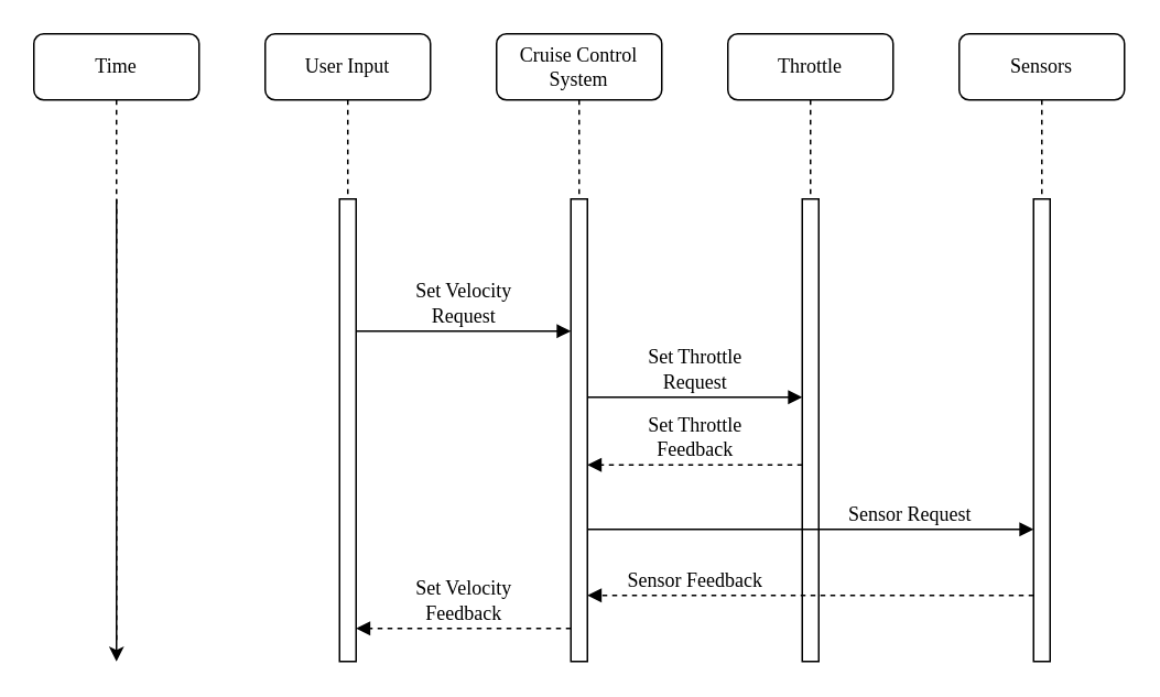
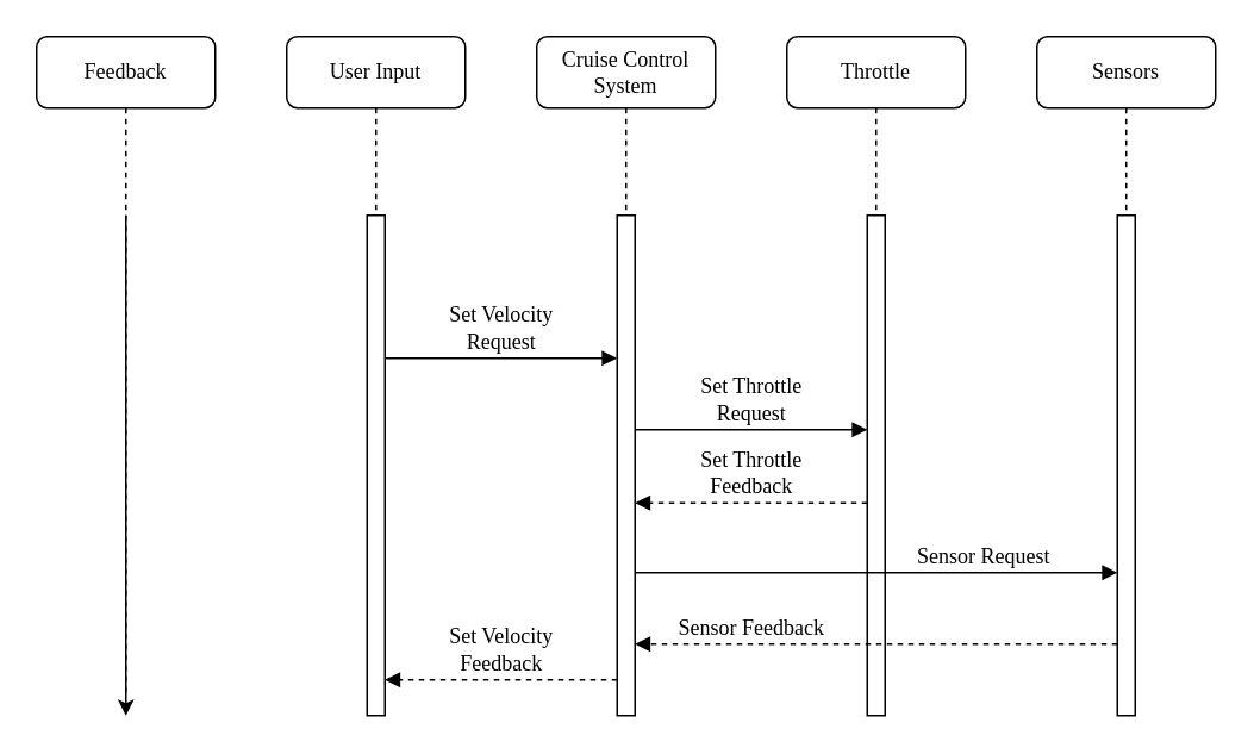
  <mxCell id="0" />
  <mxCell id="1" parent="0" />
  <mxCell id="2" value="Cruise Control&lt;br&gt;System" style="shape=umlLifeline;perimeter=lifelinePerimeter;whiteSpace=wrap;html=1;container=1;collapsible=0;recursiveResize=0;outlineConnect=0;rounded=1;shadow=0;comic=0;labelBackgroundColor=none;strokeWidth=1;fontFamily=Verdana;fontSize=12;align=center;" parent="1" vertex="1"><mxGeometry x="300" y="20" width="100" height="380" as="geometry" /></mxCell>
  <mxCell id="3" value="" style="html=1;points=[];perimeter=orthogonalPerimeter;rounded=0;shadow=0;comic=0;labelBackgroundColor=none;strokeWidth=1;fontFamily=Verdana;fontSize=12;align=center;" parent="2" vertex="1"><mxGeometry x="45" y="100" width="10" height="280" as="geometry" /></mxCell>
  <mxCell id="4" value="Throttle" style="shape=umlLifeline;perimeter=lifelinePerimeter;whiteSpace=wrap;html=1;container=1;collapsible=0;recursiveResize=0;outlineConnect=0;rounded=1;shadow=0;comic=0;labelBackgroundColor=none;strokeWidth=1;fontFamily=Verdana;fontSize=12;align=center;" parent="1" vertex="1"><mxGeometry x="440" y="20" width="100" height="380" as="geometry" /></mxCell>
  <mxCell id="5" value="" style="html=1;points=[];perimeter=orthogonalPerimeter;rounded=0;shadow=0;comic=0;labelBackgroundColor=none;strokeWidth=1;fontFamily=Verdana;fontSize=12;align=center;" parent="4" vertex="1"><mxGeometry x="45" y="100" width="10" height="280" as="geometry" /></mxCell>
  <mxCell id="6" value="Sensors" style="shape=umlLifeline;perimeter=lifelinePerimeter;whiteSpace=wrap;html=1;container=1;collapsible=0;recursiveResize=0;outlineConnect=0;rounded=1;shadow=0;comic=0;labelBackgroundColor=none;strokeWidth=1;fontFamily=Verdana;fontSize=12;align=center;" parent="1" vertex="1"><mxGeometry x="580" y="20" width="100" height="380" as="geometry" /></mxCell>
  <mxCell id="7" value="" style="html=1;points=[];perimeter=orthogonalPerimeter;rounded=0;shadow=0;comic=0;labelBackgroundColor=none;strokeWidth=1;fontFamily=Verdana;fontSize=12;align=center;" parent="6" vertex="1"><mxGeometry x="45" y="100" width="10" height="280" as="geometry" /></mxCell>
  <mxCell id="8" value="User Input" style="shape=umlLifeline;perimeter=lifelinePerimeter;whiteSpace=wrap;html=1;container=1;collapsible=0;recursiveResize=0;outlineConnect=0;rounded=1;shadow=0;comic=0;labelBackgroundColor=none;strokeWidth=1;fontFamily=Verdana;fontSize=12;align=center;fillColor=#ffffff;" parent="1" vertex="1"><mxGeometry x="160" y="20" width="100" height="380" as="geometry" /></mxCell>
  <mxCell id="9" value="" style="html=1;points=[];perimeter=orthogonalPerimeter;rounded=0;shadow=0;comic=0;labelBackgroundColor=none;strokeWidth=1;fontFamily=Verdana;fontSize=12;align=center;" parent="8" vertex="1"><mxGeometry x="45" y="100" width="10" height="280" as="geometry" /></mxCell>
  <mxCell id="10" value="Set Throttle&lt;br&gt;Request" style="html=1;verticalAlign=bottom;endArrow=block;labelBackgroundColor=none;fontFamily=Verdana;fontSize=12;" parent="1" source="3" target="5" edge="1"><mxGeometry relative="1" as="geometry"><mxPoint x="570" y="360" as="sourcePoint" /><mxPoint x="620" y="380" as="targetPoint" /><Array as="points"><mxPoint x="390" y="240" /></Array></mxGeometry></mxCell>
- <mxCell id="11" value="Time" style="shape=umlLifeline;perimeter=lifelinePerimeter;whiteSpace=wrap;html=1;container=1;collapsible=0;recursiveResize=0;outlineConnect=0;rounded=1;shadow=0;comic=0;labelBackgroundColor=none;strokeWidth=1;fontFamily=Verdana;fontSize=12;align=center;fillColor=#ffffff;" parent="1" vertex="1"><mxGeometry x="20" y="20" width="100" height="370" as="geometry" /></mxCell>
+ <mxCell id="11" value="Feedback" style="shape=umlLifeline;perimeter=lifelinePerimeter;whiteSpace=wrap;html=1;container=1;collapsible=0;recursiveResize=0;outlineConnect=0;rounded=1;shadow=0;comic=0;labelBackgroundColor=none;strokeWidth=1;fontFamily=Verdana;fontSize=12;align=center;fillColor=#ffffff;" parent="1" vertex="1"><mxGeometry x="20" y="20" width="100" height="370" as="geometry" /></mxCell>
  <mxCell id="12" value="" style="endArrow=classic;html=1;" parent="11" edge="1"><mxGeometry width="50" height="50" relative="1" as="geometry"><mxPoint x="50" y="100" as="sourcePoint" /><mxPoint x="50" y="380" as="targetPoint" /></mxGeometry></mxCell>
  <mxCell id="13" value="Set Velocity &lt;br&gt;Request" style="html=1;verticalAlign=bottom;endArrow=block;labelBackgroundColor=none;fontFamily=Verdana;fontSize=12;edgeStyle=elbowEdgeStyle;elbow=vertical;" parent="1" source="9" target="3" edge="1"><mxGeometry relative="1" as="geometry"><mxPoint x="220" y="200" as="sourcePoint" /><mxPoint x="340" y="200" as="targetPoint" /><Array as="points"><mxPoint x="310" y="200" /><mxPoint x="290" y="300" /></Array></mxGeometry></mxCell>
  <mxCell id="14" value="Set Throttle&lt;br&gt;Feedback" style="html=1;verticalAlign=bottom;endArrow=block;labelBackgroundColor=none;fontFamily=Verdana;fontSize=12;dashed=1;" parent="1" source="5" target="3" edge="1"><mxGeometry relative="1" as="geometry"><mxPoint x="491" y="280" as="sourcePoint" /><mxPoint x="360" y="280.96" as="targetPoint" /><Array as="points"><mxPoint x="395" y="280.96" /></Array></mxGeometry></mxCell>
  <mxCell id="15" value="Sensor Request" style="html=1;verticalAlign=bottom;endArrow=block;labelBackgroundColor=none;fontFamily=Verdana;fontSize=12;edgeStyle=elbowEdgeStyle;elbow=vertical;" parent="1" edge="1"><mxGeometry x="0.444" relative="1" as="geometry"><mxPoint x="355" y="320" as="sourcePoint" /><mxPoint x="625" y="320" as="targetPoint" /><mxPoint as="offset" /></mxGeometry></mxCell>
  <mxCell id="16" value="Sensor&amp;nbsp;Feedback" style="html=1;verticalAlign=bottom;endArrow=block;labelBackgroundColor=none;fontFamily=Verdana;fontSize=12;edgeStyle=elbowEdgeStyle;elbow=vertical;dashed=1;" parent="1" edge="1"><mxGeometry x="0.518" relative="1" as="geometry"><mxPoint x="625" y="360" as="sourcePoint" /><mxPoint x="355" y="360" as="targetPoint" /><mxPoint as="offset" /></mxGeometry></mxCell>
  <mxCell id="17" value="Set Velocity &lt;br&gt;Feedback" style="html=1;verticalAlign=bottom;endArrow=block;labelBackgroundColor=none;fontFamily=Verdana;fontSize=12;edgeStyle=elbowEdgeStyle;elbow=vertical;dashed=1;" parent="1" edge="1"><mxGeometry relative="1" as="geometry"><mxPoint x="345" y="380" as="sourcePoint" /><mxPoint x="215" y="380" as="targetPoint" /><Array as="points"><mxPoint x="280" y="380" /><mxPoint x="315" y="380" /></Array></mxGeometry></mxCell>
